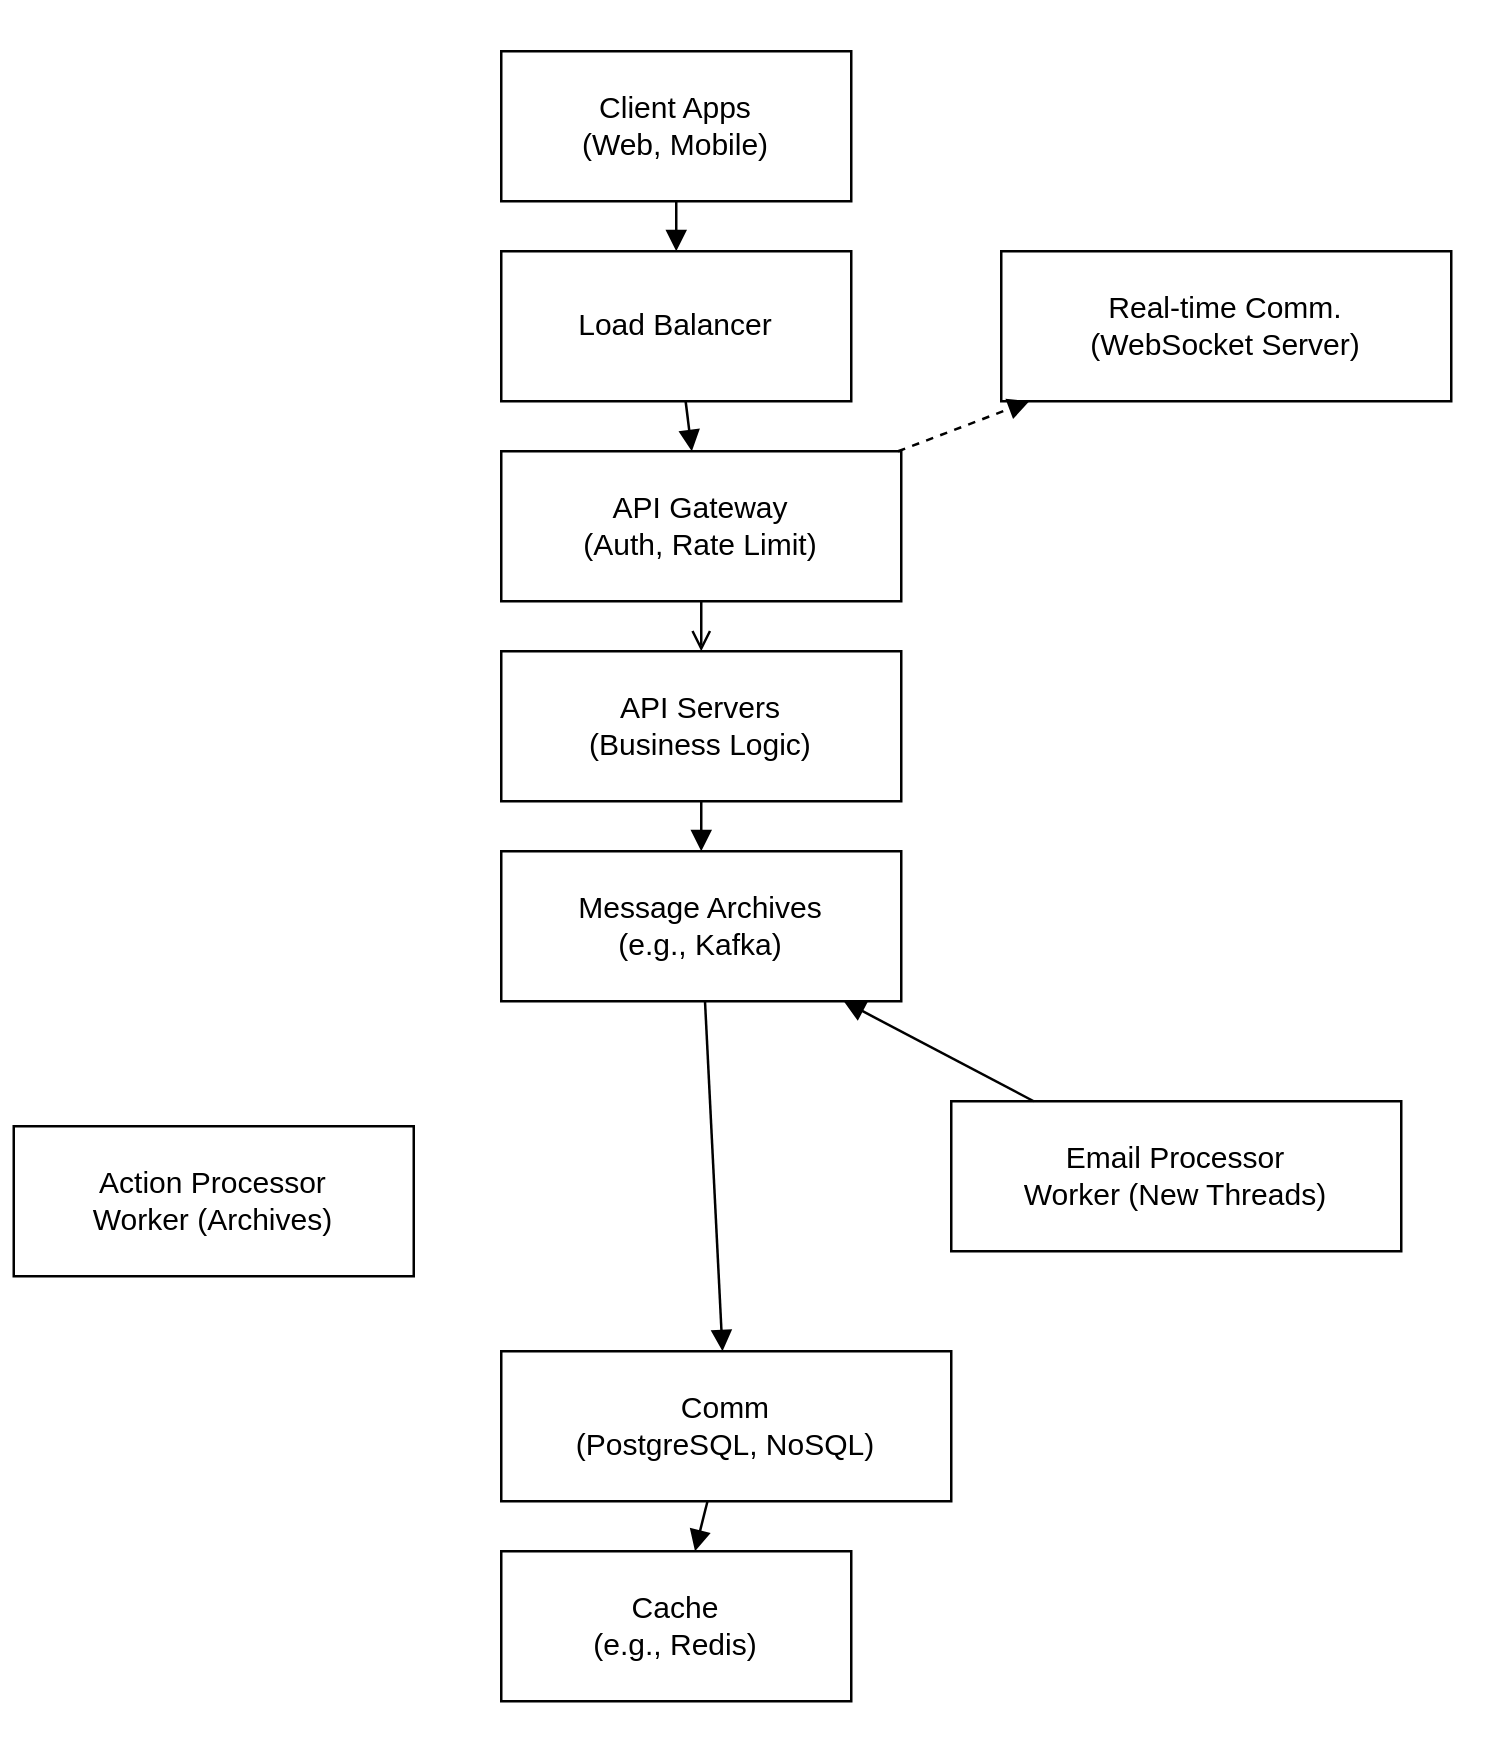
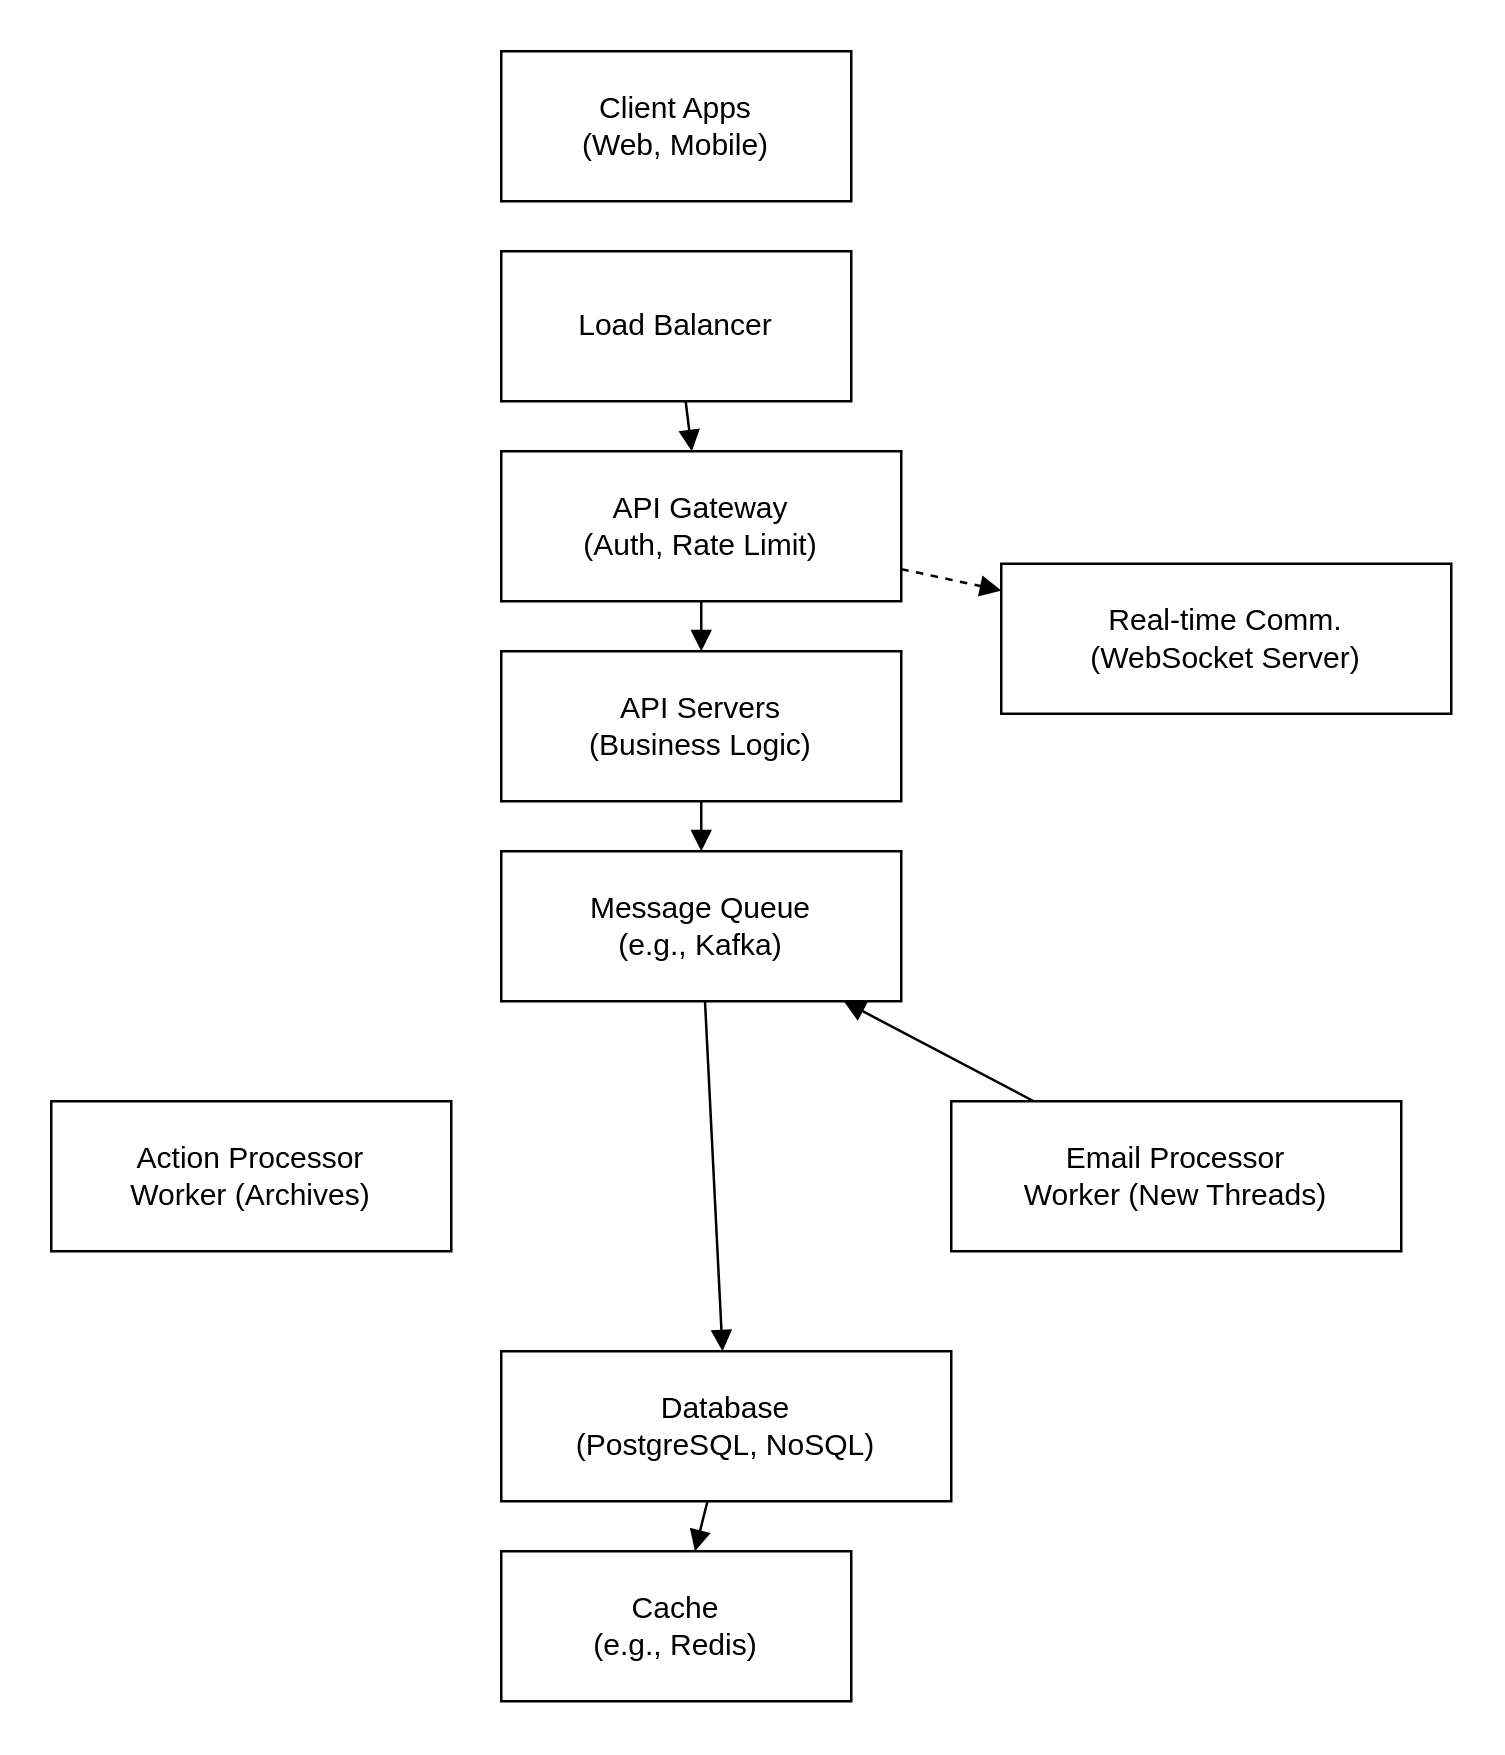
  <mxCell id="0" />
  <mxCell id="1" parent="0" />
  <mxCell id="2" value="Client Apps&#10;(Web, Mobile)" style="shape=rectangle;whiteSpace=wrap;html=1;" parent="1" vertex="1"><mxGeometry x="200" y="20" width="140" height="60" as="geometry" /></mxCell>
  <mxCell id="3" value="Load Balancer" style="shape=rectangle;whiteSpace=wrap;html=1;" parent="1" vertex="1"><mxGeometry x="200" y="100" width="140" height="60" as="geometry" /></mxCell>
- <mxCell id="4" style="endArrow=block;html=1;" parent="1" source="2" target="3" edge="1"><mxGeometry relative="1" as="geometry" /></mxCell>
  <mxCell id="5" value="API Gateway&#10;(Auth, Rate Limit)" style="shape=rectangle;whiteSpace=wrap;html=1;" parent="1" vertex="1"><mxGeometry x="200" y="180" width="160" height="60" as="geometry" /></mxCell>
  <mxCell id="6" style="endArrow=block;html=1;" parent="1" source="3" target="5" edge="1"><mxGeometry relative="1" as="geometry" /></mxCell>
- <mxCell id="7" value="Real-time Comm.&#10;(WebSocket Server)" style="shape=rectangle;whiteSpace=wrap;html=1;" parent="1" vertex="1"><mxGeometry x="400" y="100" width="180" height="60" as="geometry" /></mxCell>
+ <mxCell id="7" value="Real-time Comm.&#10;(WebSocket Server)" style="shape=rectangle;whiteSpace=wrap;html=1;" parent="1" vertex="1"><mxGeometry x="400" y="225" width="180" height="60" as="geometry" /></mxCell>
  <mxCell id="8" style="endArrow=block;dashed=1;html=1;" parent="1" source="5" target="7" edge="1"><mxGeometry relative="1" as="geometry" /></mxCell>
  <mxCell id="9" value="API Servers&#10;(Business Logic)" style="shape=rectangle;whiteSpace=wrap;html=1;" parent="1" vertex="1"><mxGeometry x="200" y="260" width="160" height="60" as="geometry" /></mxCell>
- <mxCell id="10" style="endArrow=open;html=1;" parent="1" source="5" target="9" edge="1"><mxGeometry relative="1" as="geometry" /></mxCell>
- <mxCell id="11" value="Message Archives&#10;(e.g., Kafka)" style="shape=rectangle;whiteSpace=wrap;html=1;" parent="1" vertex="1"><mxGeometry x="200" y="340" width="160" height="60" as="geometry" /></mxCell>
+ <mxCell id="10" style="endArrow=block;html=1;" parent="1" source="5" target="9" edge="1"><mxGeometry relative="1" as="geometry" /></mxCell>
+ <mxCell id="11" value="Message Queue&#10;(e.g., Kafka)" style="shape=rectangle;whiteSpace=wrap;html=1;" parent="1" vertex="1"><mxGeometry x="200" y="340" width="160" height="60" as="geometry" /></mxCell>
  <mxCell id="12" style="endArrow=block;html=1;" parent="1" source="9" target="11" edge="1"><mxGeometry relative="1" as="geometry" /></mxCell>
- <mxCell id="13" value="Action Processor&#10;Worker (Archives)" style="shape=rectangle;whiteSpace=wrap;html=1;" parent="1" vertex="1"><mxGeometry x="5" y="450" width="160" height="60" as="geometry" /></mxCell>
+ <mxCell id="13" value="Action Processor&#10;Worker (Archives)" style="shape=rectangle;whiteSpace=wrap;html=1;" parent="1" vertex="1"><mxGeometry x="20" y="440" width="160" height="60" as="geometry" /></mxCell>
  <mxCell id="14" value="Email Processor&#10;Worker (New Threads)" style="shape=rectangle;whiteSpace=wrap;html=1;" parent="1" vertex="1"><mxGeometry x="380" y="440" width="180" height="60" as="geometry" /></mxCell>
  <mxCell id="15" style="endArrow=block;html=1;" parent="1" source="14" target="11" edge="1"><mxGeometry relative="1" as="geometry" /></mxCell>
- <mxCell id="16" value="Comm&#10;(PostgreSQL, NoSQL)" style="shape=rectangle;whiteSpace=wrap;html=1;" parent="1" vertex="1"><mxGeometry x="200" y="540" width="180" height="60" as="geometry" /></mxCell>
+ <mxCell id="16" value="Database&#10;(PostgreSQL, NoSQL)" style="shape=rectangle;whiteSpace=wrap;html=1;" parent="1" vertex="1"><mxGeometry x="200" y="540" width="180" height="60" as="geometry" /></mxCell>
  <mxCell id="17" style="endArrow=block;html=1;" parent="1" source="11" target="16" edge="1"><mxGeometry relative="1" as="geometry" /></mxCell>
  <mxCell id="18" value="Cache&#10;(e.g., Redis)" style="shape=rectangle;whiteSpace=wrap;html=1;" parent="1" vertex="1"><mxGeometry x="200" y="620" width="140" height="60" as="geometry" /></mxCell>
  <mxCell id="19" style="endArrow=block;html=1;" parent="1" source="16" target="18" edge="1"><mxGeometry relative="1" as="geometry" /></mxCell>
